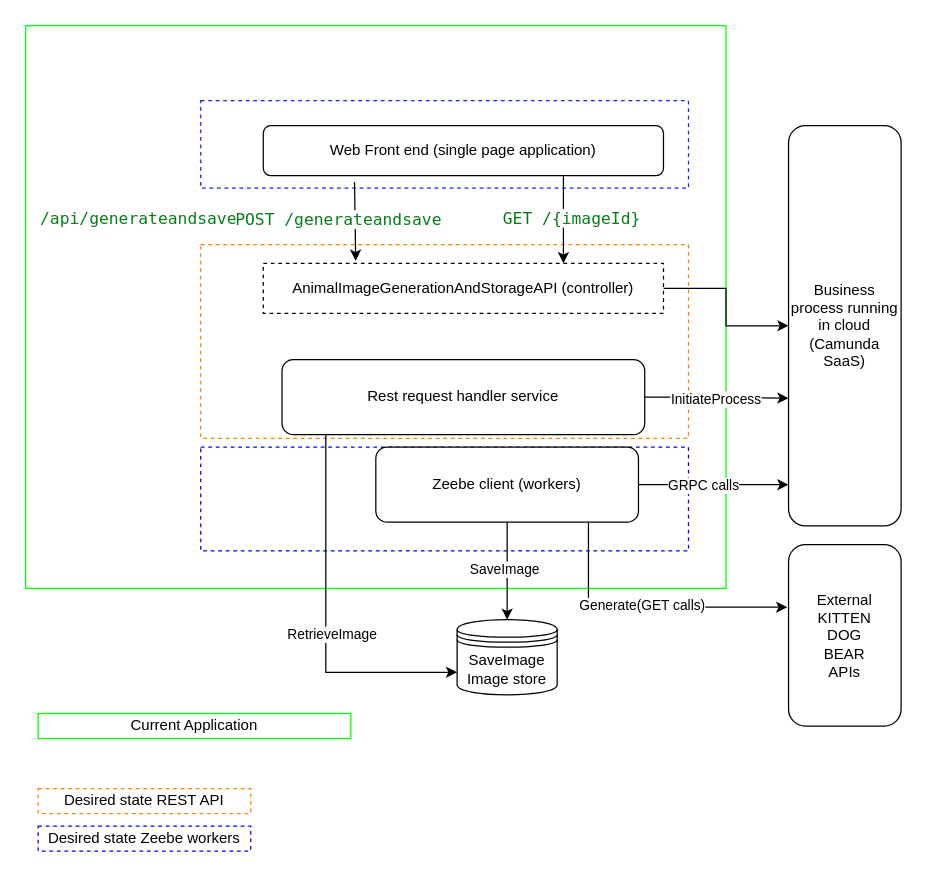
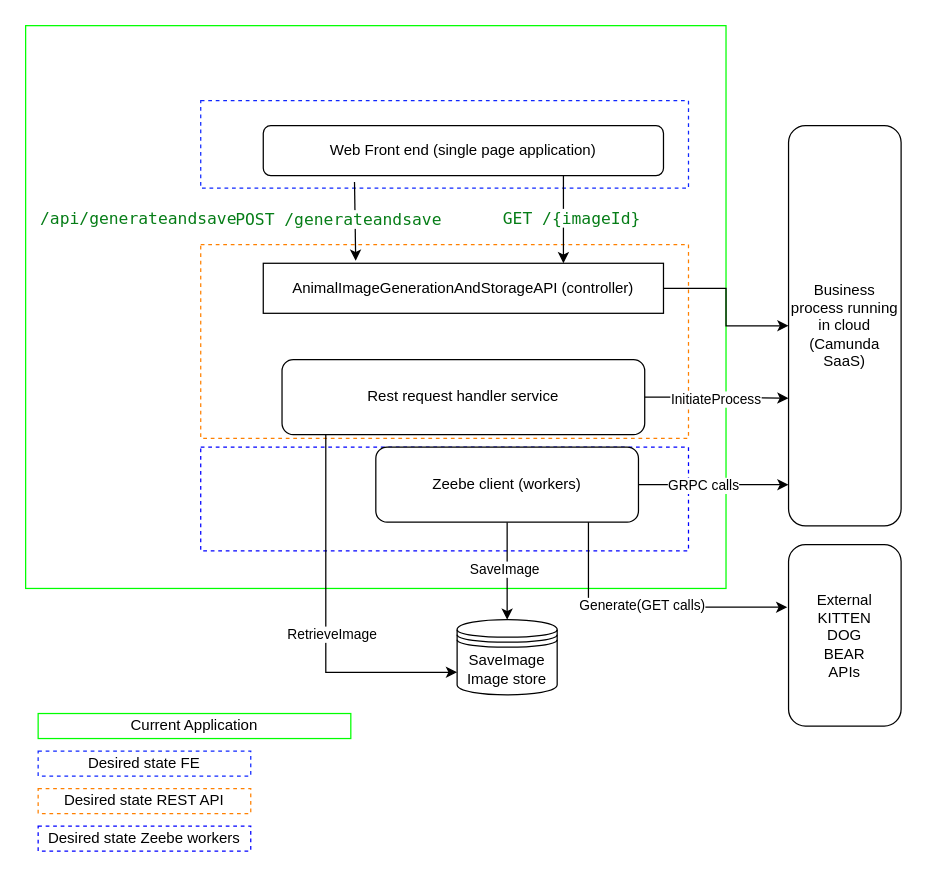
  <mxCell id="0" />
  <mxCell id="1" parent="0" />
  <mxCell id="2" value="" style="rounded=0;whiteSpace=wrap;html=1;strokeColor=#00FF00;" vertex="1" parent="1"><mxGeometry x="20" y="20" width="560" height="450" as="geometry" /></mxCell>
  <mxCell id="3" value="" style="rounded=0;whiteSpace=wrap;html=1;strokeColor=#0000FF;dashed=1;" vertex="1" parent="1"><mxGeometry x="160" y="357" width="390" height="83" as="geometry" /></mxCell>
  <mxCell id="4" value="" style="rounded=0;whiteSpace=wrap;html=1;strokeColor=#FF8000;dashed=1;" vertex="1" parent="1"><mxGeometry x="160" y="195" width="390" height="155" as="geometry" /></mxCell>
  <mxCell id="5" value="" style="rounded=0;whiteSpace=wrap;html=1;strokeColor=#0F27FF;dashed=1;" vertex="1" parent="1"><mxGeometry x="160" y="80" width="390" height="70" as="geometry" /></mxCell>
  <mxCell id="6" value="" style="rounded=0;orthogonalLoop=1;jettySize=auto;html=1;exitX=0.228;exitY=1.125;exitDx=0;exitDy=0;exitPerimeter=0;entryX=0.231;entryY=-0.05;entryDx=0;entryDy=0;entryPerimeter=0;" edge="1" parent="1" source="8" target="10"><mxGeometry relative="1" as="geometry" /></mxCell>
  <mxCell id="7" style="edgeStyle=orthogonalEdgeStyle;rounded=0;orthogonalLoop=1;jettySize=auto;html=1;exitX=0.75;exitY=1;exitDx=0;exitDy=0;entryX=0.75;entryY=0;entryDx=0;entryDy=0;" edge="1" parent="1" source="8" target="10"><mxGeometry relative="1" as="geometry" /></mxCell>
  <mxCell id="8" value="Web Front end (single page application)" style="rounded=1;whiteSpace=wrap;html=1;" vertex="1" parent="1"><mxGeometry x="210" y="100" width="320" height="40" as="geometry" /></mxCell>
  <mxCell id="9" style="edgeStyle=orthogonalEdgeStyle;rounded=0;orthogonalLoop=1;jettySize=auto;html=1;" edge="1" parent="1" source="10" target="14"><mxGeometry relative="1" as="geometry" /></mxCell>
- <mxCell id="10" value="AnimalImageGenerationAndStorageAPI (controller)" style="rounded=0;whiteSpace=wrap;html=1;dashed=1;" vertex="1" parent="1"><mxGeometry x="210" y="210" width="320" height="40" as="geometry" /></mxCell>
+ <mxCell id="10" value="AnimalImageGenerationAndStorageAPI (controller)" style="rounded=0;whiteSpace=wrap;html=1;" vertex="1" parent="1"><mxGeometry x="210" y="210" width="320" height="40" as="geometry" /></mxCell>
  <mxCell id="11" style="edgeStyle=orthogonalEdgeStyle;rounded=0;orthogonalLoop=1;jettySize=auto;html=1;" edge="1" parent="1" source="13" target="15"><mxGeometry relative="1" as="geometry" /></mxCell>
  <mxCell id="12" value="SaveImage" style="edgeLabel;html=1;align=center;verticalAlign=middle;resizable=0;points=[];" vertex="1" connectable="0" parent="11"><mxGeometry x="-0.062" y="-3" relative="1" as="geometry"><mxPoint as="offset" /></mxGeometry></mxCell>
  <mxCell id="13" value="Zeebe client (workers)" style="rounded=1;whiteSpace=wrap;html=1;" vertex="1" parent="1"><mxGeometry x="300" y="357" width="210" height="60" as="geometry" /></mxCell>
  <mxCell id="14" value="Business process running in cloud (Camunda SaaS)" style="rounded=1;whiteSpace=wrap;html=1;" vertex="1" parent="1"><mxGeometry x="630" y="100" width="90" height="320" as="geometry" /></mxCell>
  <mxCell id="15" value="SaveImage&lt;br&gt;Image store" style="shape=datastore;whiteSpace=wrap;html=1;" vertex="1" parent="1"><mxGeometry x="365" y="495" width="80" height="60" as="geometry" /></mxCell>
  <mxCell id="16" style="edgeStyle=orthogonalEdgeStyle;rounded=0;orthogonalLoop=1;jettySize=auto;html=1;entryX=0;entryY=0.7;entryDx=0;entryDy=0;" edge="1" parent="1" source="18" target="15"><mxGeometry relative="1" as="geometry"><Array as="points"><mxPoint x="260" y="537" /></Array></mxGeometry></mxCell>
  <mxCell id="17" value="RetrieveImage" style="edgeLabel;html=1;align=center;verticalAlign=middle;resizable=0;points=[];" vertex="1" connectable="0" parent="16"><mxGeometry x="0.077" y="4" relative="1" as="geometry"><mxPoint as="offset" /></mxGeometry></mxCell>
  <mxCell id="18" value="Rest request handler service" style="rounded=1;whiteSpace=wrap;html=1;" vertex="1" parent="1"><mxGeometry x="225" y="287" width="290" height="60" as="geometry" /></mxCell>
  <mxCell id="19" style="edgeStyle=orthogonalEdgeStyle;rounded=0;orthogonalLoop=1;jettySize=auto;html=1;entryX=0;entryY=0.681;entryDx=0;entryDy=0;entryPerimeter=0;" edge="1" parent="1" source="18" target="14"><mxGeometry relative="1" as="geometry" /></mxCell>
  <mxCell id="20" value="InitiateProcess" style="edgeLabel;html=1;align=center;verticalAlign=middle;resizable=0;points=[];" vertex="1" connectable="0" parent="19"><mxGeometry x="-0.034" y="-1" relative="1" as="geometry"><mxPoint as="offset" /></mxGeometry></mxCell>
  <mxCell id="21" style="edgeStyle=orthogonalEdgeStyle;rounded=0;orthogonalLoop=1;jettySize=auto;html=1;entryX=0;entryY=0.897;entryDx=0;entryDy=0;entryPerimeter=0;" edge="1" parent="1" source="13" target="14"><mxGeometry relative="1" as="geometry" /></mxCell>
  <mxCell id="22" value="GRPC calls" style="edgeLabel;html=1;align=center;verticalAlign=middle;resizable=0;points=[];" vertex="1" connectable="0" parent="21"><mxGeometry x="-0.15" relative="1" as="geometry"><mxPoint as="offset" /></mxGeometry></mxCell>
  <mxCell id="23" value="&lt;div style=&quot;background-color: rgb(255, 255, 255); color: rgb(8, 8, 8); font-family: &amp;quot;JetBrains Mono&amp;quot;, monospace; font-size: 9.8pt; white-space-collapse: preserve;&quot;&gt;&lt;span style=&quot;color:#067d17;&quot;&gt;POST /generateandsave&lt;/span&gt;&lt;/div&gt;" style="text;html=1;align=center;verticalAlign=middle;resizable=0;points=[];autosize=1;strokeColor=none;fillColor=none;" vertex="1" parent="1"><mxGeometry x="185" y="160" width="170" height="30" as="geometry" /></mxCell>
  <mxCell id="24" value="&lt;span style=&quot;color: rgb(6, 125, 23); font-family: &amp;quot;JetBrains Mono&amp;quot;, monospace; font-size: 13.067px; font-style: normal; font-variant-ligatures: normal; font-variant-caps: normal; font-weight: 400; letter-spacing: normal; orphans: 2; text-align: center; text-indent: 0px; text-transform: none; widows: 2; word-spacing: 0px; -webkit-text-stroke-width: 0px; white-space: pre; background-color: rgb(255, 255, 255); text-decoration-thickness: initial; text-decoration-style: initial; text-decoration-color: initial; display: inline !important; float: none;&quot;&gt;/api/generateandsave&lt;/span&gt;" style="text;whiteSpace=wrap;html=1;" vertex="1" parent="1"><mxGeometry x="30" y="160" width="160" height="40" as="geometry" /></mxCell>
  <mxCell id="25" value="&lt;span style=&quot;color: rgb(6, 125, 23); font-family: &amp;quot;JetBrains Mono&amp;quot;, monospace; font-size: 13.067px; font-style: normal; font-variant-ligatures: normal; font-variant-caps: normal; font-weight: 400; letter-spacing: normal; orphans: 2; text-align: center; text-indent: 0px; text-transform: none; widows: 2; word-spacing: 0px; -webkit-text-stroke-width: 0px; white-space: pre; background-color: rgb(255, 255, 255); text-decoration-thickness: initial; text-decoration-style: initial; text-decoration-color: initial; display: inline !important; float: none;&quot;&gt;GET /{imageId}&lt;/span&gt;" style="text;whiteSpace=wrap;html=1;" vertex="1" parent="1"><mxGeometry x="400" y="160" width="160" height="40" as="geometry" /></mxCell>
  <mxCell id="26" value="External&lt;br&gt;KITTEN&lt;br&gt;DOG&lt;br&gt;BEAR&lt;br&gt;APIs" style="rounded=1;whiteSpace=wrap;html=1;" vertex="1" parent="1"><mxGeometry x="630" y="435" width="90" height="145" as="geometry" /></mxCell>
  <mxCell id="27" style="edgeStyle=orthogonalEdgeStyle;rounded=0;orthogonalLoop=1;jettySize=auto;html=1;entryX=-0.011;entryY=0.345;entryDx=0;entryDy=0;entryPerimeter=0;" edge="1" parent="1" source="13" target="26"><mxGeometry relative="1" as="geometry"><Array as="points"><mxPoint x="470" y="485" /></Array></mxGeometry></mxCell>
  <mxCell id="28" value="Generate(GET calls)" style="edgeLabel;html=1;align=center;verticalAlign=middle;resizable=0;points=[];" vertex="1" connectable="0" parent="27"><mxGeometry x="-0.031" y="2" relative="1" as="geometry"><mxPoint as="offset" /></mxGeometry></mxCell>
  <mxCell id="29" value="Current Application" style="rounded=0;whiteSpace=wrap;html=1;strokeColor=#00FF00;" vertex="1" parent="1"><mxGeometry x="30" y="570" width="250" height="20" as="geometry" /></mxCell>
+ <mxCell id="30" value="Desired state FE" style="rounded=0;whiteSpace=wrap;html=1;strokeColor=#0F27FF;dashed=1;" vertex="1" parent="1"><mxGeometry x="30" y="600" width="170" height="20" as="geometry" /></mxCell>
  <mxCell id="31" value="Desired state REST API" style="rounded=0;whiteSpace=wrap;html=1;strokeColor=#FF8000;dashed=1;" vertex="1" parent="1"><mxGeometry x="30" y="630" width="170" height="20" as="geometry" /></mxCell>
  <mxCell id="32" value="Desired state Zeebe workers" style="rounded=0;whiteSpace=wrap;html=1;strokeColor=#0000FF;dashed=1;" vertex="1" parent="1"><mxGeometry x="30" y="660" width="170" height="20" as="geometry" /></mxCell>
